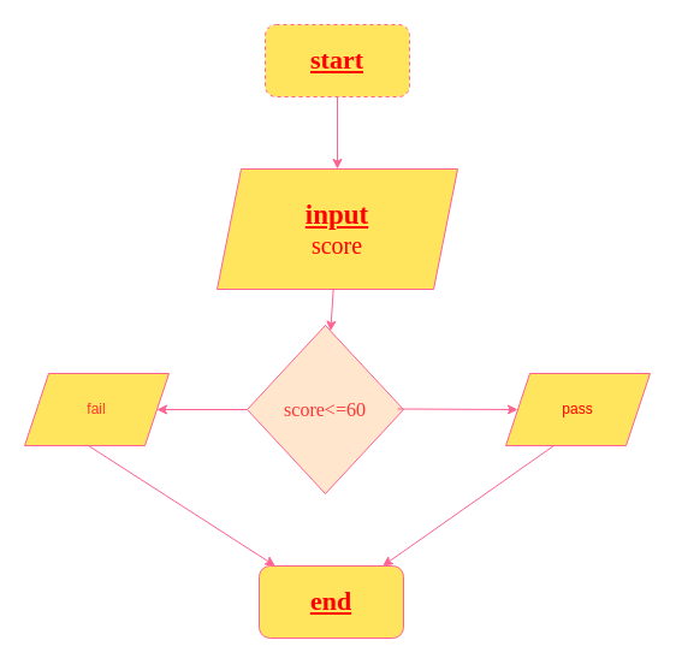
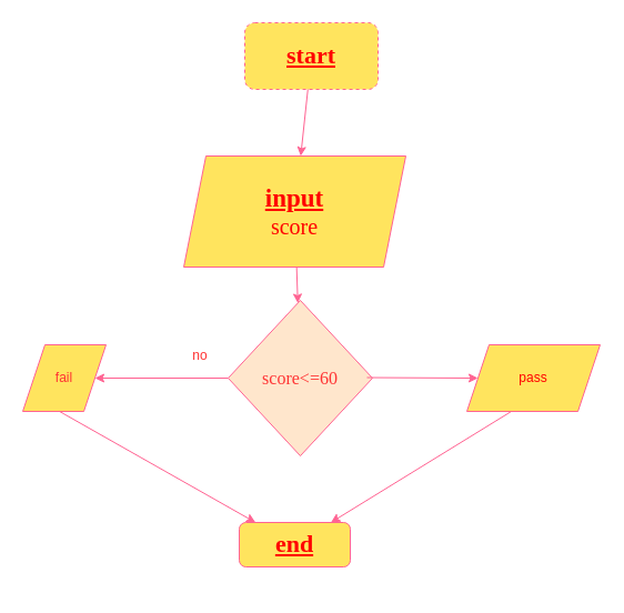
  <mxCell id="0" />
  <mxCell id="1" parent="0" />
  <mxCell id="2" value="&lt;font style=&quot;font-size: 22px&quot; face=&quot;Lucida Console&quot; color=&quot;#ff0000&quot;&gt;&lt;b&gt;&lt;u&gt;start&lt;/u&gt;&lt;/b&gt;&lt;/font&gt;" style="rounded=1;whiteSpace=wrap;html=1;fillColor=#FFE45E;strokeColor=#FF6392;fontColor=#5AA9E6;dashed=1;" vertex="1" parent="1"><mxGeometry x="220" y="20" width="120" height="60" as="geometry" /></mxCell>
- <mxCell id="3" value="&lt;font color=&quot;#ff0000&quot;&gt;&lt;font face=&quot;Lucida Console&quot; style=&quot;font-size: 23px&quot;&gt;&lt;u&gt;&lt;b&gt;input&lt;/b&gt;&lt;/u&gt;&lt;/font&gt;&lt;br&gt;&lt;font style=&quot;font-size: 20px&quot; face=&quot;Comic Sans MS&quot;&gt;score&lt;/font&gt;&lt;/font&gt;" style="shape=parallelogram;perimeter=parallelogramPerimeter;whiteSpace=wrap;html=1;fixedSize=1;rounded=0;sketch=0;strokeColor=#FF6392;fillColor=#FFE45E;fontColor=#5AA9E6;" vertex="1" parent="1"><mxGeometry x="180" y="140" width="200" height="100" as="geometry" /></mxCell>
+ <mxCell id="3" value="&lt;font color=&quot;#ff0000&quot;&gt;&lt;font face=&quot;Lucida Console&quot; style=&quot;font-size: 23px&quot;&gt;&lt;u&gt;&lt;b&gt;input&lt;/b&gt;&lt;/u&gt;&lt;/font&gt;&lt;br&gt;&lt;font style=&quot;font-size: 20px&quot; face=&quot;Comic Sans MS&quot;&gt;score&lt;/font&gt;&lt;/font&gt;" style="shape=parallelogram;perimeter=parallelogramPerimeter;whiteSpace=wrap;html=1;fixedSize=1;rounded=0;sketch=0;strokeColor=#FF6392;fillColor=#FFE45E;fontColor=#5AA9E6;" vertex="1" parent="1"><mxGeometry x="165" y="140" width="200" height="100" as="geometry" /></mxCell>
  <mxCell id="4" value="" style="endArrow=classic;html=1;strokeColor=#FF6392;fillColor=#FFE45E;fontColor=#5AA9E6;" edge="1" parent="1" source="2" target="3"><mxGeometry width="50" height="50" relative="1" as="geometry"><mxPoint x="290" y="260" as="sourcePoint" /><mxPoint x="340" y="210" as="targetPoint" /></mxGeometry></mxCell>
  <mxCell id="5" value="&lt;font style=&quot;font-size: 16px&quot; face=&quot;Comic Sans MS&quot; color=&quot;#ff3333&quot;&gt;score&amp;lt;=60&lt;/font&gt;" style="rhombus;whiteSpace=wrap;html=1;rounded=0;sketch=0;strokeColor=#FF6392;fillColor=#ffe6cc;fontColor=#5AA9E6;" vertex="1" parent="1"><mxGeometry x="205" y="270" width="130" height="140" as="geometry" /></mxCell>
  <mxCell id="6" value="" style="endArrow=classic;html=1;strokeColor=#FF6392;fillColor=#FFE45E;fontColor=#5AA9E6;" edge="1" parent="1" source="3" target="5"><mxGeometry width="50" height="50" relative="1" as="geometry"><mxPoint x="290" y="260" as="sourcePoint" /><mxPoint x="340" y="210" as="targetPoint" /></mxGeometry></mxCell>
  <mxCell id="7" value="" style="endArrow=classic;html=1;strokeColor=#FF6392;fillColor=#FFE45E;fontColor=#5AA9E6;" edge="1" parent="1"><mxGeometry width="50" height="50" relative="1" as="geometry"><mxPoint x="330" y="339.5" as="sourcePoint" /><mxPoint x="430" y="340" as="targetPoint" /></mxGeometry></mxCell>
  <mxCell id="8" value="&lt;font color=&quot;#ff0000&quot;&gt;pass&lt;/font&gt;" style="shape=parallelogram;perimeter=parallelogramPerimeter;whiteSpace=wrap;html=1;fixedSize=1;rounded=0;sketch=0;strokeColor=#FF6392;fillColor=#FFE45E;fontColor=#5AA9E6;" vertex="1" parent="1"><mxGeometry x="420" y="310" width="120" height="60" as="geometry" /></mxCell>
- <mxCell id="9" value="&lt;font color=&quot;#ff3333&quot;&gt;fail&lt;/font&gt;" style="shape=parallelogram;perimeter=parallelogramPerimeter;whiteSpace=wrap;html=1;fixedSize=1;rounded=0;sketch=0;strokeColor=#FF6392;fillColor=#FFE45E;fontColor=#5AA9E6;" vertex="1" parent="1"><mxGeometry x="20" y="310" width="120" height="60" as="geometry" /></mxCell>
+ <mxCell id="9" value="&lt;font color=&quot;#ff3333&quot;&gt;fail&lt;/font&gt;" style="shape=parallelogram;perimeter=parallelogramPerimeter;whiteSpace=wrap;html=1;fixedSize=1;rounded=0;sketch=0;strokeColor=#FF6392;fillColor=#FFE45E;fontColor=#5AA9E6;" vertex="1" parent="1"><mxGeometry x="20" y="310" width="75" height="60" as="geometry" /></mxCell>
  <mxCell id="10" value="" style="endArrow=classic;html=1;strokeColor=#FF6392;fillColor=#FFE45E;fontColor=#5AA9E6;exitX=0;exitY=0.5;exitDx=0;exitDy=0;" edge="1" parent="1" source="5" target="9"><mxGeometry width="50" height="50" relative="1" as="geometry"><mxPoint x="290" y="360" as="sourcePoint" /><mxPoint x="340" y="310" as="targetPoint" /></mxGeometry></mxCell>
- <mxCell id="12" value="&lt;font style=&quot;font-size: 22px&quot; face=&quot;Lucida Console&quot; color=&quot;#ff0000&quot;&gt;&lt;b&gt;&lt;u&gt;end&lt;/u&gt;&lt;/b&gt;&lt;/font&gt;" style="rounded=1;whiteSpace=wrap;html=1;fillColor=#FFE45E;strokeColor=#FF6392;fontColor=#5AA9E6;" vertex="1" parent="1"><mxGeometry x="215" y="470" width="120" height="60" as="geometry" /></mxCell>
+ <mxCell id="11" value="&lt;font color=&quot;#ff3333&quot;&gt;no&lt;/font&gt;" style="text;html=1;strokeColor=none;fillColor=none;align=center;verticalAlign=middle;whiteSpace=wrap;rounded=0;sketch=0;fontColor=#5AA9E6;" vertex="1" parent="1"><mxGeometry x="160" y="310" width="40" height="20" as="geometry" /></mxCell>
+ <mxCell id="12" value="&lt;font style=&quot;font-size: 22px&quot; face=&quot;Lucida Console&quot; color=&quot;#ff0000&quot;&gt;&lt;b&gt;&lt;u&gt;end&lt;/u&gt;&lt;/b&gt;&lt;/font&gt;" style="rounded=1;whiteSpace=wrap;html=1;fillColor=#FFE45E;strokeColor=#FF6392;fontColor=#5AA9E6;" vertex="1" parent="1"><mxGeometry x="215" y="470" width="100" height="40" as="geometry" /></mxCell>
  <mxCell id="13" value="" style="endArrow=classic;html=1;strokeColor=#FF6392;fillColor=#FFE45E;fontColor=#5AA9E6;exitX=0.442;exitY=1;exitDx=0;exitDy=0;exitPerimeter=0;" edge="1" parent="1" source="9" target="12"><mxGeometry width="50" height="50" relative="1" as="geometry"><mxPoint x="300" y="360" as="sourcePoint" /><mxPoint x="350" y="310" as="targetPoint" /></mxGeometry></mxCell>
  <mxCell id="14" value="" style="endArrow=classic;html=1;strokeColor=#FF6392;fillColor=#FFE45E;fontColor=#5AA9E6;" edge="1" parent="1" target="12"><mxGeometry width="50" height="50" relative="1" as="geometry"><mxPoint x="460" y="370" as="sourcePoint" /><mxPoint x="510" y="320" as="targetPoint" /></mxGeometry></mxCell>
